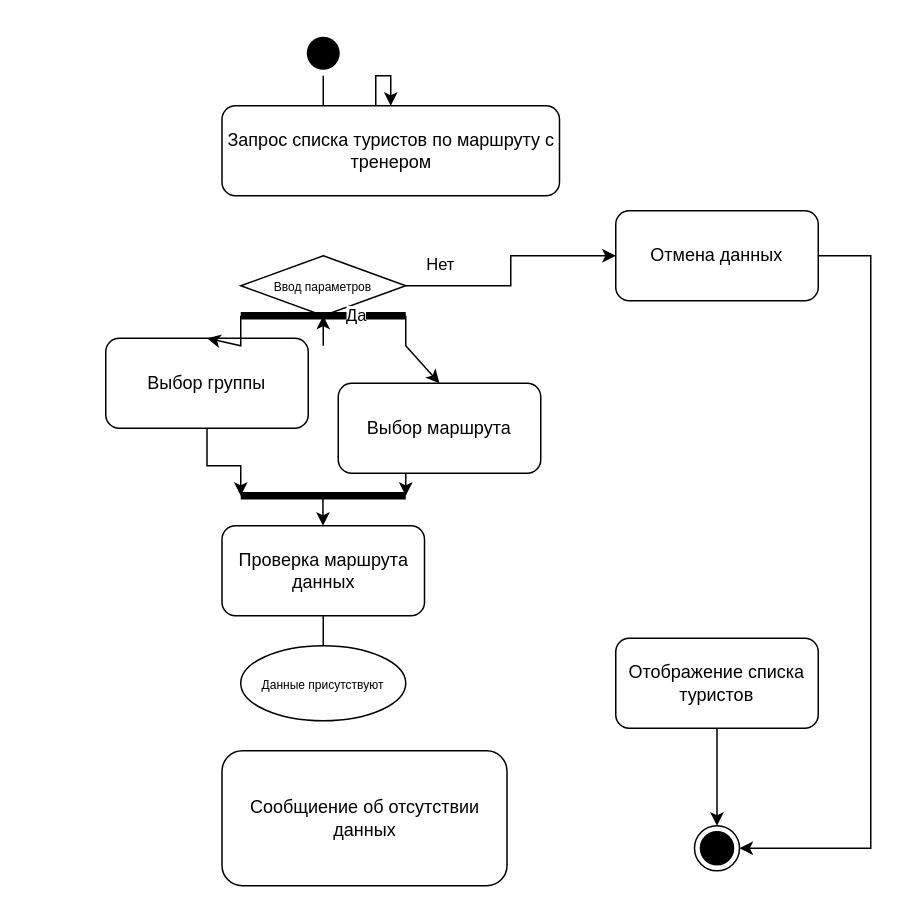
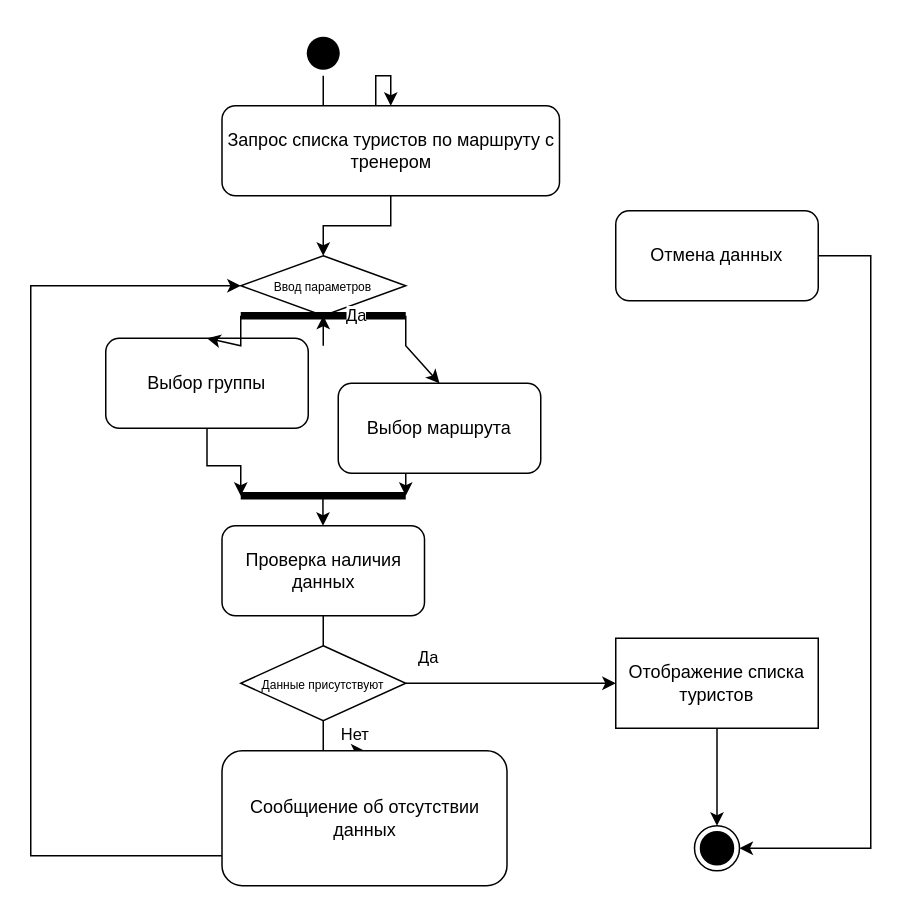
  <mxCell id="0" />
  <mxCell id="1" parent="0" />
  <mxCell id="2" value="" style="ellipse;html=1;shape=endState;fillColor=#000000;strokeColor=#000000;" parent="1" vertex="1"><mxGeometry x="462.5" y="550" width="30" height="30" as="geometry" /></mxCell>
  <mxCell id="3" value="" style="edgeStyle=orthogonalEdgeStyle;rounded=0;orthogonalLoop=1;jettySize=auto;html=1;" parent="1" source="4" target="6" edge="1"><mxGeometry relative="1" as="geometry" /></mxCell>
  <mxCell id="4" value="" style="ellipse;html=1;shape=endState;fillColor=#000000;strokeColor=none;" parent="1" vertex="1"><mxGeometry x="200" y="20" width="30" height="30" as="geometry" /></mxCell>
+ <mxCell id="5" value="" style="edgeStyle=orthogonalEdgeStyle;rounded=0;orthogonalLoop=1;jettySize=auto;html=1;" parent="1" source="6" target="27" edge="1"><mxGeometry relative="1" as="geometry" /></mxCell>
  <mxCell id="6" value="Запрос списка туристов по маршруту с тренером" style="rounded=1;whiteSpace=wrap;html=1;" parent="1" vertex="1"><mxGeometry x="147.5" y="70" width="225" height="60" as="geometry" /></mxCell>
  <mxCell id="7" style="edgeStyle=orthogonalEdgeStyle;rounded=0;orthogonalLoop=1;jettySize=auto;html=1;" parent="1" source="8" edge="1"><mxGeometry relative="1" as="geometry"><mxPoint x="160" y="330" as="targetPoint" /><Array as="points"><mxPoint x="138" y="310" /><mxPoint x="160" y="310" /></Array></mxGeometry></mxCell>
  <mxCell id="8" value="Выбор группы" style="rounded=1;whiteSpace=wrap;html=1;" parent="1" vertex="1"><mxGeometry x="70" y="225" width="135" height="60" as="geometry" /></mxCell>
  <mxCell id="9" style="edgeStyle=orthogonalEdgeStyle;rounded=0;orthogonalLoop=1;jettySize=auto;html=1;" parent="1" source="10" edge="1"><mxGeometry relative="1" as="geometry"><mxPoint x="270" y="330" as="targetPoint" /><Array as="points"><mxPoint x="292" y="310" /><mxPoint x="270" y="310" /></Array></mxGeometry></mxCell>
  <mxCell id="10" value="Выбор маршрута" style="rounded=1;whiteSpace=wrap;html=1;" parent="1" vertex="1"><mxGeometry x="225" y="255" width="135" height="60" as="geometry" /></mxCell>
  <mxCell id="11" value="" style="edgeStyle=orthogonalEdgeStyle;rounded=0;orthogonalLoop=1;jettySize=auto;html=1;endArrow=none;" parent="1" source="12" target="17" edge="1"><mxGeometry relative="1" as="geometry" /></mxCell>
- <mxCell id="12" value="Проверка маршрута данных" style="rounded=1;whiteSpace=wrap;html=1;" parent="1" vertex="1"><mxGeometry x="147.5" y="350" width="135" height="60" as="geometry" /></mxCell>
- <mxCell id="17" value="&lt;font style=&quot;font-size: 8px;&quot;&gt;Данные присутствуют&lt;/font&gt;" style="ellipse;whiteSpace=wrap;html=1;" parent="1" vertex="1"><mxGeometry x="160" y="430" width="110" height="50" as="geometry" /></mxCell>
+ <mxCell id="12" value="Проверка наличия данных" style="rounded=1;whiteSpace=wrap;html=1;" parent="1" vertex="1"><mxGeometry x="147.5" y="350" width="135" height="60" as="geometry" /></mxCell>
+ <mxCell id="13" style="edgeStyle=orthogonalEdgeStyle;rounded=0;orthogonalLoop=1;jettySize=auto;html=1;entryX=0;entryY=0.5;entryDx=0;entryDy=0;" parent="1" source="17" target="19" edge="1"><mxGeometry relative="1" as="geometry" /></mxCell>
+ <mxCell id="14" value="Да" style="edgeLabel;html=1;align=center;verticalAlign=middle;resizable=0;points=[];" vertex="1" connectable="0" parent="13"><mxGeometry x="-0.74" y="-1" relative="1" as="geometry"><mxPoint x="-4" y="-19" as="offset" /></mxGeometry></mxCell>
+ <mxCell id="15" value="Нет" style="edgeLabel;html=1;align=center;verticalAlign=middle;resizable=0;points=[];" vertex="1" connectable="0" parent="13"><mxGeometry x="-0.74" y="-1" relative="1" as="geometry"><mxPoint x="-53" y="32" as="offset" /></mxGeometry></mxCell>
+ <mxCell id="16" value="" style="edgeStyle=orthogonalEdgeStyle;rounded=0;orthogonalLoop=1;jettySize=auto;html=1;" parent="1" source="17" target="21" edge="1"><mxGeometry relative="1" as="geometry" /></mxCell>
+ <mxCell id="17" value="&lt;font style=&quot;font-size: 8px;&quot;&gt;Данные присутствуют&lt;/font&gt;" style="rhombus;whiteSpace=wrap;html=1;" parent="1" vertex="1"><mxGeometry x="160" y="430" width="110" height="50" as="geometry" /></mxCell>
  <mxCell id="18" style="edgeStyle=orthogonalEdgeStyle;rounded=0;orthogonalLoop=1;jettySize=auto;html=1;entryX=0.5;entryY=0;entryDx=0;entryDy=0;" parent="1" source="19" target="2" edge="1"><mxGeometry relative="1" as="geometry" /></mxCell>
- <mxCell id="19" value="Отображение списка туристов" style="rounded=1;whiteSpace=wrap;html=1;" parent="1" vertex="1"><mxGeometry x="410" y="425" width="135" height="60" as="geometry" /></mxCell>
+ <mxCell id="19" value="Отображение списка туристов" style="whiteSpace=wrap;html=1;rounded=0;" parent="1" vertex="1"><mxGeometry x="410" y="425" width="135" height="60" as="geometry" /></mxCell>
+ <mxCell id="20" style="edgeStyle=orthogonalEdgeStyle;rounded=0;orthogonalLoop=1;jettySize=auto;html=1;entryX=0;entryY=0.5;entryDx=0;entryDy=0;" parent="1" source="21" target="27" edge="1"><mxGeometry relative="1" as="geometry"><Array as="points"><mxPoint x="215" y="570" /><mxPoint x="20" y="570" /><mxPoint x="20" y="170" /></Array></mxGeometry></mxCell>
  <mxCell id="21" value="Сообщиение об отсутствии данных" style="rounded=1;whiteSpace=wrap;html=1;" parent="1" vertex="1"><mxGeometry x="147.5" y="500" width="190" height="90" as="geometry" /></mxCell>
  <mxCell id="22" style="edgeStyle=orthogonalEdgeStyle;rounded=0;orthogonalLoop=1;jettySize=auto;html=1;entryX=1;entryY=0.5;entryDx=0;entryDy=0;" parent="1" source="23" target="2" edge="1"><mxGeometry relative="1" as="geometry"><Array as="points"><mxPoint x="580" y="170" /><mxPoint x="580" y="565" /></Array></mxGeometry></mxCell>
  <mxCell id="23" value="Отмена данных" style="rounded=1;whiteSpace=wrap;html=1;" parent="1" vertex="1"><mxGeometry x="410" y="140" width="135" height="60" as="geometry" /></mxCell>
- <mxCell id="24" style="edgeStyle=orthogonalEdgeStyle;rounded=0;orthogonalLoop=1;jettySize=auto;html=1;entryX=0;entryY=0.5;entryDx=0;entryDy=0;" parent="1" source="27" target="23" edge="1"><mxGeometry relative="1" as="geometry" /></mxCell>
- <mxCell id="25" value="Нет" style="edgeLabel;html=1;align=center;verticalAlign=middle;resizable=0;points=[];" vertex="1" connectable="0" parent="24"><mxGeometry x="-0.613" relative="1" as="geometry"><mxPoint x="-9" y="-15" as="offset" /></mxGeometry></mxCell>
  <mxCell id="26" style="edgeStyle=orthogonalEdgeStyle;rounded=0;orthogonalLoop=1;jettySize=auto;html=1;" parent="1" source="27" edge="1"><mxGeometry relative="1" as="geometry"><mxPoint x="215" y="210" as="targetPoint" /></mxGeometry></mxCell>
  <mxCell id="27" value="&lt;font style=&quot;font-size: 8px;&quot;&gt;Ввод&amp;nbsp;&lt;/font&gt;&lt;span style=&quot;font-size: 8px; background-color: transparent; color: light-dark(rgb(0, 0, 0), rgb(255, 255, 255));&quot;&gt;параметров&lt;/span&gt;" style="rhombus;whiteSpace=wrap;html=1;" parent="1" vertex="1"><mxGeometry x="160" y="170" width="110" height="40" as="geometry" /></mxCell>
  <mxCell id="28" value="" style="endArrow=none;html=1;rounded=0;strokeWidth=5;" parent="1" edge="1"><mxGeometry width="50" height="50" relative="1" as="geometry"><mxPoint x="160" y="210" as="sourcePoint" /><mxPoint x="270" y="210" as="targetPoint" /></mxGeometry></mxCell>
  <mxCell id="29" value="" style="endArrow=classic;html=1;rounded=0;entryX=0.5;entryY=0;entryDx=0;entryDy=0;" parent="1" target="8" edge="1"><mxGeometry width="50" height="50" relative="1" as="geometry"><mxPoint x="160" y="210" as="sourcePoint" /><mxPoint x="280" y="320" as="targetPoint" /><Array as="points"><mxPoint x="160" y="230" /></Array></mxGeometry></mxCell>
  <mxCell id="30" value="" style="endArrow=classic;html=1;rounded=0;entryX=0.5;entryY=0;entryDx=0;entryDy=0;" parent="1" target="10" edge="1"><mxGeometry width="50" height="50" relative="1" as="geometry"><mxPoint x="270" y="210" as="sourcePoint" /><mxPoint x="280" y="320" as="targetPoint" /><Array as="points"><mxPoint x="270" y="230" /></Array></mxGeometry></mxCell>
  <mxCell id="31" value="" style="endArrow=none;html=1;rounded=0;strokeWidth=5;" parent="1" edge="1"><mxGeometry width="50" height="50" relative="1" as="geometry"><mxPoint x="160" y="330" as="sourcePoint" /><mxPoint x="270" y="330" as="targetPoint" /></mxGeometry></mxCell>
  <mxCell id="32" style="edgeStyle=orthogonalEdgeStyle;rounded=0;orthogonalLoop=1;jettySize=auto;html=1;" parent="1" source="27" edge="1"><mxGeometry relative="1" as="geometry"><mxPoint x="215" y="210" as="targetPoint" /><mxPoint x="215" y="190" as="sourcePoint" /><Array as="points"><mxPoint x="215" y="210" /></Array></mxGeometry></mxCell>
  <mxCell id="33" value="Да" style="edgeLabel;html=1;align=center;verticalAlign=middle;resizable=0;points=[];" vertex="1" connectable="0" parent="32"><mxGeometry x="-0.337" y="-1" relative="1" as="geometry"><mxPoint x="21" y="-1" as="offset" /></mxGeometry></mxCell>
  <mxCell id="34" style="edgeStyle=orthogonalEdgeStyle;rounded=0;orthogonalLoop=1;jettySize=auto;html=1;" parent="1" edge="1"><mxGeometry relative="1" as="geometry"><mxPoint x="214.83" y="350" as="targetPoint" /><mxPoint x="214.83" y="330" as="sourcePoint" /><Array as="points"><mxPoint x="214.83" y="350" /></Array></mxGeometry></mxCell>
